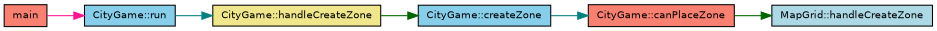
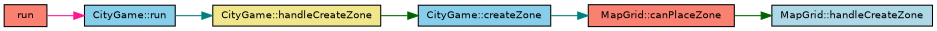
  digraph {
    rankdir=RL
    node [color=black fillcolor=salmon fontname=Helvetica fontsize=10 shape=record style=filled]
    edge [color=darkgreen dir=back fontname=Helvetica fontsize=10 labelfontname=Helvetica labelfontsize=10 style=solid]
    n1 [fillcolor=lightblue fontcolor=black height=0.2 label="MapGrid::handleCreateZone" width=0.4]
-   n2 [height=0.2 label="CityGame::canPlaceZone" width=0.4]
+   n2 [height=0.2 label="MapGrid::canPlaceZone" width=0.4]
    n3 [fillcolor=skyblue height=0.2 label="CityGame::createZone" width=0.4]
    n4 [fillcolor=khaki height=0.2 label="CityGame::handleCreateZone" width=0.4]
    n5 [fillcolor=skyblue height=0.2 label="CityGame::run" width=0.4]
-   n6 [height=0.2 label=main width=0.4]
+   n6 [height=0.2 label=run width=0.4]
    n1 -> n2
    n2 -> n3 [color=teal]
    n3 -> n4
    n4 -> n5 [color=teal]
    n5 -> n6 [color=deeppink]
  }
